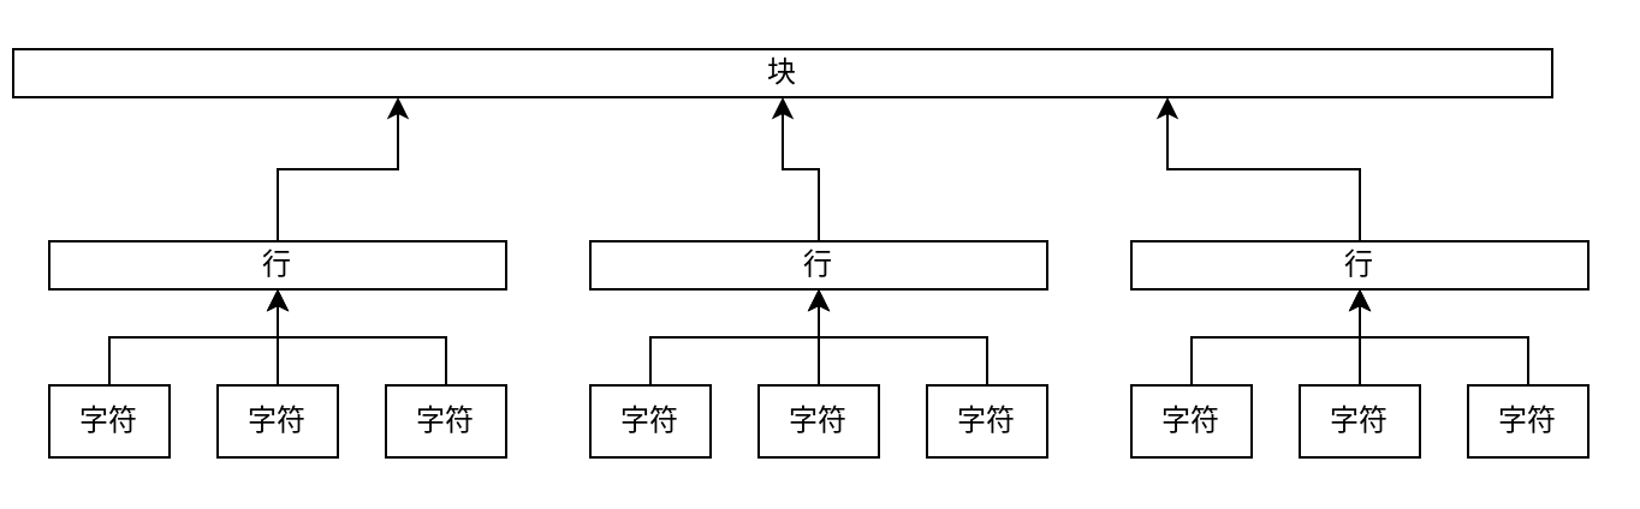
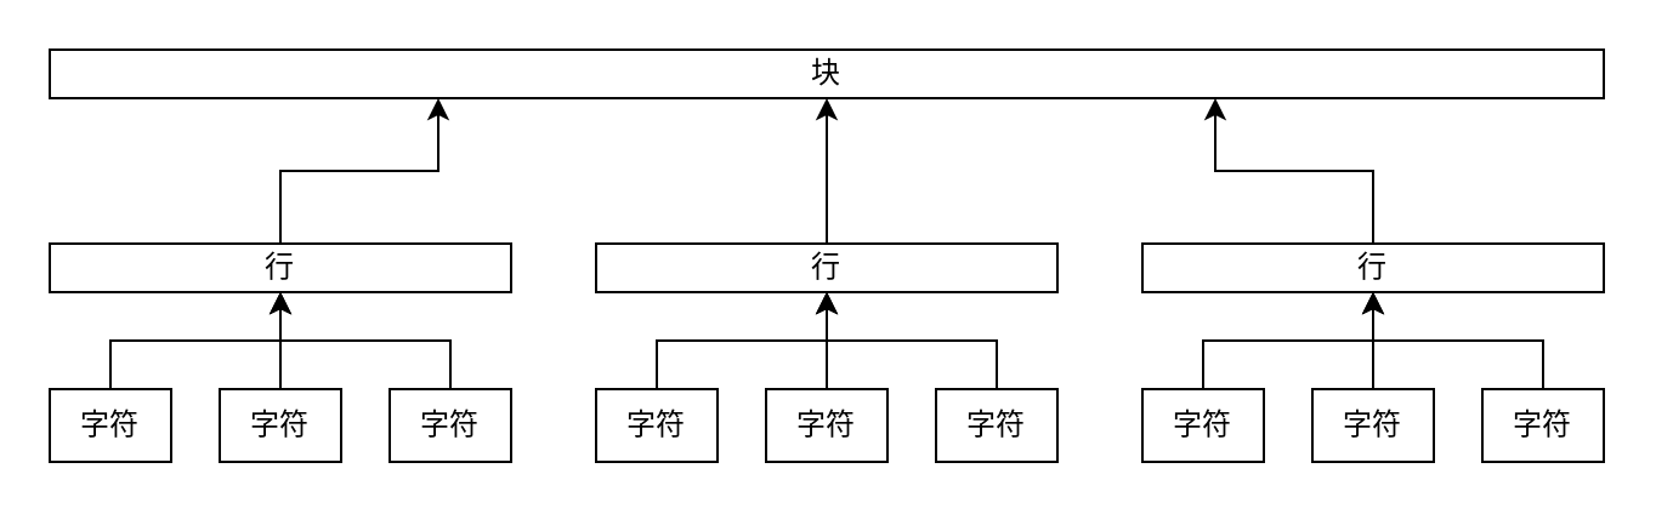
  <mxCell id="0" />
  <mxCell id="1" parent="0" />
  <mxCell id="2" style="edgeStyle=orthogonalEdgeStyle;rounded=0;orthogonalLoop=1;jettySize=auto;html=1;exitX=0.5;exitY=0;exitDx=0;exitDy=0;entryX=0.5;entryY=1;entryDx=0;entryDy=0;" edge="1" parent="1" source="3" target="9"><mxGeometry relative="1" as="geometry" /></mxCell>
  <mxCell id="3" value="字符" style="rounded=0;whiteSpace=wrap;html=1;" vertex="1" parent="1"><mxGeometry x="20" y="160" width="50" height="30" as="geometry" /></mxCell>
  <mxCell id="4" style="edgeStyle=orthogonalEdgeStyle;rounded=0;orthogonalLoop=1;jettySize=auto;html=1;exitX=0.5;exitY=0;exitDx=0;exitDy=0;" edge="1" parent="1" source="5"><mxGeometry relative="1" as="geometry"><mxPoint x="115" y="120" as="targetPoint" /></mxGeometry></mxCell>
  <mxCell id="5" value="字符" style="rounded=0;whiteSpace=wrap;html=1;" vertex="1" parent="1"><mxGeometry x="90" y="160" width="50" height="30" as="geometry" /></mxCell>
  <mxCell id="6" style="edgeStyle=orthogonalEdgeStyle;rounded=0;orthogonalLoop=1;jettySize=auto;html=1;exitX=0.5;exitY=0;exitDx=0;exitDy=0;entryX=0.5;entryY=1;entryDx=0;entryDy=0;" edge="1" parent="1" source="7" target="9"><mxGeometry relative="1" as="geometry"><mxPoint x="120" y="120" as="targetPoint" /></mxGeometry></mxCell>
  <mxCell id="7" value="字符" style="rounded=0;whiteSpace=wrap;html=1;" vertex="1" parent="1"><mxGeometry x="160" y="160" width="50" height="30" as="geometry" /></mxCell>
  <mxCell id="8" style="edgeStyle=orthogonalEdgeStyle;rounded=0;orthogonalLoop=1;jettySize=auto;html=1;exitX=0.5;exitY=0;exitDx=0;exitDy=0;entryX=0.25;entryY=1;entryDx=0;entryDy=0;" edge="1" parent="1" source="9" target="18"><mxGeometry relative="1" as="geometry" /></mxCell>
  <mxCell id="9" value="行" style="rounded=0;whiteSpace=wrap;html=1;" vertex="1" parent="1"><mxGeometry x="20" y="100" width="190" height="20" as="geometry" /></mxCell>
  <mxCell id="10" style="edgeStyle=orthogonalEdgeStyle;rounded=0;orthogonalLoop=1;jettySize=auto;html=1;exitX=0.5;exitY=0;exitDx=0;exitDy=0;entryX=0.5;entryY=1;entryDx=0;entryDy=0;" edge="1" parent="1" source="11" target="17"><mxGeometry relative="1" as="geometry" /></mxCell>
  <mxCell id="11" value="字符" style="rounded=0;whiteSpace=wrap;html=1;" vertex="1" parent="1"><mxGeometry x="245" y="160" width="50" height="30" as="geometry" /></mxCell>
  <mxCell id="12" style="edgeStyle=orthogonalEdgeStyle;rounded=0;orthogonalLoop=1;jettySize=auto;html=1;exitX=0.5;exitY=0;exitDx=0;exitDy=0;" edge="1" parent="1" source="13"><mxGeometry relative="1" as="geometry"><mxPoint x="340" y="120" as="targetPoint" /></mxGeometry></mxCell>
  <mxCell id="13" value="字符" style="rounded=0;whiteSpace=wrap;html=1;" vertex="1" parent="1"><mxGeometry x="315" y="160" width="50" height="30" as="geometry" /></mxCell>
  <mxCell id="14" style="edgeStyle=orthogonalEdgeStyle;rounded=0;orthogonalLoop=1;jettySize=auto;html=1;exitX=0.5;exitY=0;exitDx=0;exitDy=0;entryX=0.5;entryY=1;entryDx=0;entryDy=0;" edge="1" parent="1" source="15" target="17"><mxGeometry relative="1" as="geometry"><mxPoint x="345" y="120" as="targetPoint" /></mxGeometry></mxCell>
  <mxCell id="15" value="字符" style="rounded=0;whiteSpace=wrap;html=1;" vertex="1" parent="1"><mxGeometry x="385" y="160" width="50" height="30" as="geometry" /></mxCell>
  <mxCell id="16" style="edgeStyle=orthogonalEdgeStyle;rounded=0;orthogonalLoop=1;jettySize=auto;html=1;exitX=0.5;exitY=0;exitDx=0;exitDy=0;entryX=0.5;entryY=1;entryDx=0;entryDy=0;" edge="1" parent="1" source="17" target="18"><mxGeometry relative="1" as="geometry"><mxPoint x="230" y="40" as="targetPoint" /></mxGeometry></mxCell>
  <mxCell id="17" value="行" style="rounded=0;whiteSpace=wrap;html=1;" vertex="1" parent="1"><mxGeometry x="245" y="100" width="190" height="20" as="geometry" /></mxCell>
- <mxCell id="18" value="块" style="rounded=0;whiteSpace=wrap;html=1;" vertex="1" parent="1"><mxGeometry x="5" y="20" width="640" height="20" as="geometry" /></mxCell>
+ <mxCell id="18" value="块" style="rounded=0;whiteSpace=wrap;html=1;" vertex="1" parent="1"><mxGeometry x="20" y="20" width="640" height="20" as="geometry" /></mxCell>
  <mxCell id="19" style="edgeStyle=orthogonalEdgeStyle;rounded=0;orthogonalLoop=1;jettySize=auto;html=1;exitX=0.5;exitY=0;exitDx=0;exitDy=0;entryX=0.5;entryY=1;entryDx=0;entryDy=0;" edge="1" parent="1" source="20" target="26"><mxGeometry relative="1" as="geometry" /></mxCell>
  <mxCell id="20" value="字符" style="rounded=0;whiteSpace=wrap;html=1;" vertex="1" parent="1"><mxGeometry x="470" y="160" width="50" height="30" as="geometry" /></mxCell>
  <mxCell id="21" style="edgeStyle=orthogonalEdgeStyle;rounded=0;orthogonalLoop=1;jettySize=auto;html=1;exitX=0.5;exitY=0;exitDx=0;exitDy=0;" edge="1" parent="1" source="22"><mxGeometry relative="1" as="geometry"><mxPoint x="565" y="120" as="targetPoint" /></mxGeometry></mxCell>
  <mxCell id="22" value="字符" style="rounded=0;whiteSpace=wrap;html=1;" vertex="1" parent="1"><mxGeometry x="540" y="160" width="50" height="30" as="geometry" /></mxCell>
  <mxCell id="23" style="edgeStyle=orthogonalEdgeStyle;rounded=0;orthogonalLoop=1;jettySize=auto;html=1;exitX=0.5;exitY=0;exitDx=0;exitDy=0;entryX=0.5;entryY=1;entryDx=0;entryDy=0;" edge="1" parent="1" source="24" target="26"><mxGeometry relative="1" as="geometry"><mxPoint x="570" y="120" as="targetPoint" /></mxGeometry></mxCell>
  <mxCell id="24" value="字符" style="rounded=0;whiteSpace=wrap;html=1;" vertex="1" parent="1"><mxGeometry x="610" y="160" width="50" height="30" as="geometry" /></mxCell>
  <mxCell id="25" style="edgeStyle=orthogonalEdgeStyle;rounded=0;orthogonalLoop=1;jettySize=auto;html=1;exitX=0.5;exitY=0;exitDx=0;exitDy=0;entryX=0.75;entryY=1;entryDx=0;entryDy=0;" edge="1" parent="1" source="26" target="18"><mxGeometry relative="1" as="geometry" /></mxCell>
  <mxCell id="26" value="行" style="rounded=0;whiteSpace=wrap;html=1;" vertex="1" parent="1"><mxGeometry x="470" y="100" width="190" height="20" as="geometry" /></mxCell>
